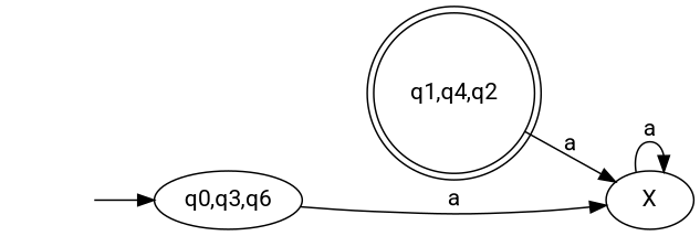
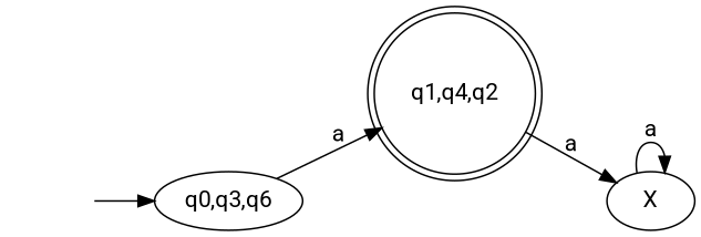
  digraph {
    fontname=Roboto
    rankdir=LR
    node [fontname=Roboto]
    edge [fontname=Roboto]
    -1 [style=invis]
    "q0,q3,q6"
    n3 [label="q1,q4,q2" shape=doublecircle]
    X
    -1 -> "q0,q3,q6"
-   "q0,q3,q6" -> X [label=a]
+   "q0,q3,q6" -> n3 [label=a]
    n3 -> X [label=a]
    X -> X [label=a]
  }
